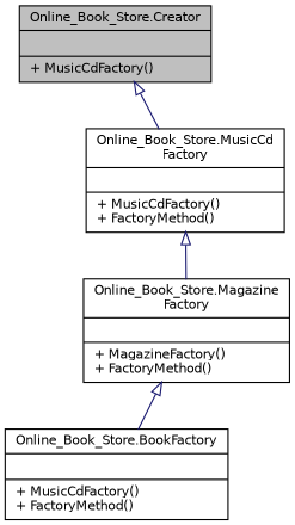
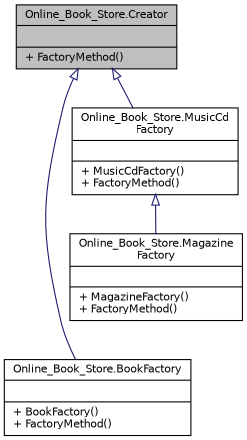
  digraph {
    node [color=black fillcolor=white fontname=Helvetica fontsize=10 shape=record style=filled]
    edge [arrowtail=onormal color=midnightblue dir=back fontname=Helvetica fontsize=10 labelfontname=Helvetica labelfontsize=10 style=solid]
-   n1 [fillcolor=grey75 fontcolor=black height=0.2 label="{Online_Book_Store.Creator\n||+ MusicCdFactory()\l}" width=0.4]
-   n2 [height=0.2 label="{Online_Book_Store.BookFactory\n||+ MusicCdFactory()\l+ FactoryMethod()\l}" width=0.4]
+   n1 [fillcolor=grey75 fontcolor=black height=0.2 label="{Online_Book_Store.Creator\n||+ FactoryMethod()\l}" width=0.4]
+   n2 [height=0.2 label="{Online_Book_Store.BookFactory\n||+ BookFactory()\l+ FactoryMethod()\l}" width=0.4]
    n3 [height=0.2 label="{Online_Book_Store.MusicCd\lFactory\n||+ MusicCdFactory()\l+ FactoryMethod()\l}" width=0.4]
    n4 [height=0.2 label="{Online_Book_Store.Magazine\lFactory\n||+ MagazineFactory()\l+ FactoryMethod()\l}" width=0.4]
-   n4 -> n2
+   n1 -> n2
    n1 -> n3
    n3 -> n4
  }
